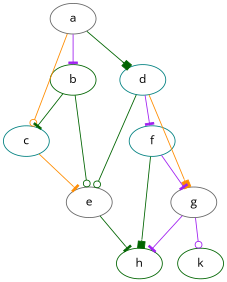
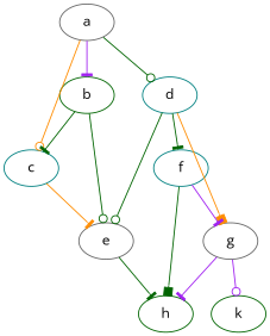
  digraph {
    fontname="Open Sans"
    splines=false
    node [color=gray40 fontname="Open Sans"]
    edge [arrowhead=tee color=darkgreen fontname="Open Sans"]
    a
    b [color=darkgreen]
    c [color=teal]
    d [color=teal]
    e
    f [color=teal]
    g
    h [color=darkgreen]
    k [color=darkgreen]
    a -> b [color=purple]
    a -> c [arrowhead=odot color=darkorange]
-   a -> d [arrowhead=box]
+   a -> d [arrowhead=odot]
    b -> c
    b -> e [arrowhead=odot]
    c -> e [color=darkorange]
    d -> e [arrowhead=odot]
-   d -> f [color=purple]
+   d -> f
    d -> g [arrowhead=box color=darkorange]
    e -> h
    f -> g [color=purple]
    f -> h [arrowhead=box]
    g -> h [color=purple]
    g -> k [arrowhead=odot color=purple]
  }
